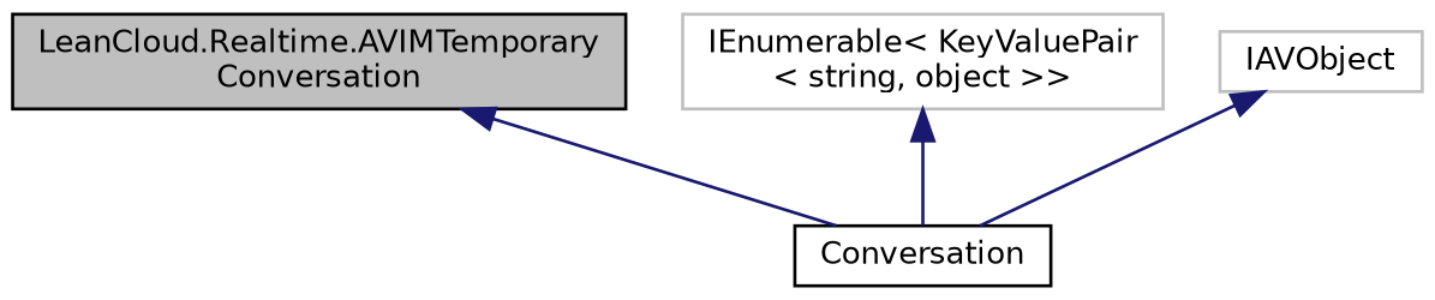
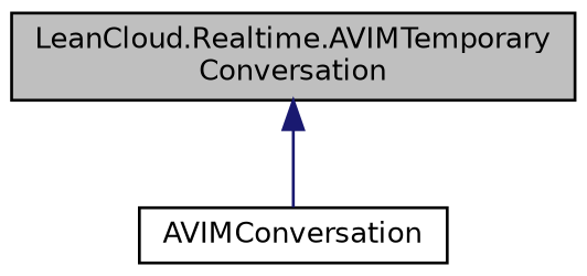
  digraph {
    node [color=black fillcolor=white fontname=Helvetica fontsize=10 shape=record style=filled]
    edge [color=midnightblue dir=back fontname=Helvetica fontsize=10 labelfontname=Helvetica labelfontsize=10 style=solid]
    n1 [fillcolor=grey75 fontcolor=black height=0.2 label="LeanCloud.Realtime.AVIMTemporary\lConversation" width=0.4]
-   n2 [height=0.2 label=Conversation width=0.4]
-   n3 [color=grey75 height=0.2 label="IEnumerable\< KeyValuePair\l\< string, object \>\>" width=0.4]
-   n4 [color=grey75 height=0.2 label=IAVObject width=0.4]
+   n2 [height=0.2 label=AVIMConversation width=0.4]
    n1 -> n2
-   n3 -> n2
-   n4 -> n2
  }
